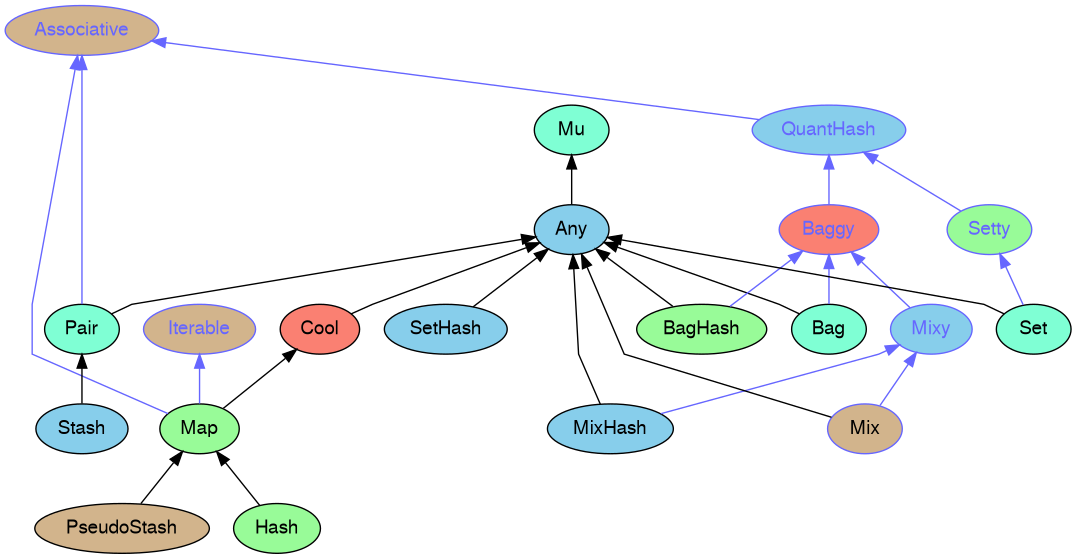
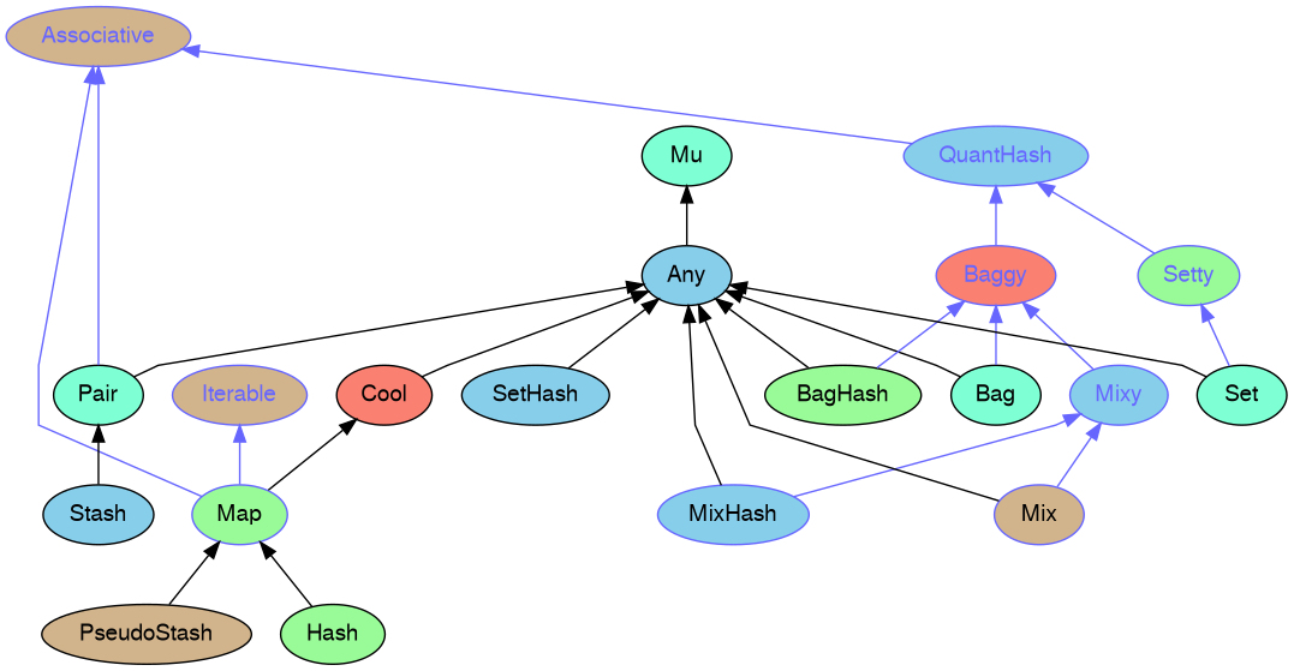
  digraph {
    rankdir=BT
    splines=polyline
    node [color="#000000" fillcolor=skyblue fontcolor="#000000" fontname=FreeSans style=filled]
    edge [color="#000000"]
    Associative [color="#6666FF" fillcolor=tan fontcolor="#6666FF"]
    Mu [fillcolor=aquamarine]
    Any
    Pair [fillcolor=aquamarine]
    Cool [fillcolor=salmon]
    Iterable [color="#6666FF" fillcolor=tan fontcolor="#6666FF"]
-   Map [fillcolor=palegreen]
+   Map [color="#6666FF" fillcolor=palegreen]
    QuantHash [color="#6666FF" fontcolor="#6666FF"]
    PseudoStash [fillcolor=tan]
    Hash [fillcolor=palegreen]
    Baggy [color="#6666FF" fillcolor=salmon fontcolor="#6666FF"]
    Setty [color="#6666FF" fillcolor=palegreen fontcolor="#6666FF"]
    Stash
    Bag [fillcolor=aquamarine]
    Mixy [color="#6666FF" fontcolor="#6666FF"]
    BagHash [fillcolor=palegreen]
    Set [fillcolor=aquamarine]
    SetHash
-   MixHash
+   MixHash [color="#6666FF"]
    Mix [color="#6666FF" fillcolor=tan]
    Any -> Mu
    Pair -> Associative [color="#6666FF"]
    Pair -> Any
    Cool -> Any
    Map -> Associative [color="#6666FF"]
    Map -> Cool
    Map -> Iterable [color="#6666FF"]
    QuantHash -> Associative [color="#6666FF"]
    PseudoStash -> Map
    Hash -> Map
    Baggy -> QuantHash [color="#6666FF"]
    Setty -> QuantHash [color="#6666FF"]
    Stash -> Pair
    Bag -> Any
    Bag -> Baggy [color="#6666FF"]
    Mixy -> Baggy [color="#6666FF"]
    BagHash -> Any
    BagHash -> Baggy [color="#6666FF"]
    Set -> Any
    Set -> Setty [color="#6666FF"]
    SetHash -> Any
    MixHash -> Any
    MixHash -> Mixy [color="#6666FF"]
    Mix -> Any
    Mix -> Mixy [color="#6666FF"]
  }
